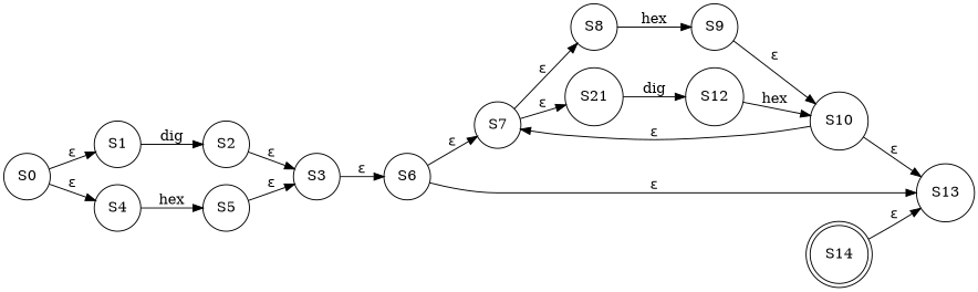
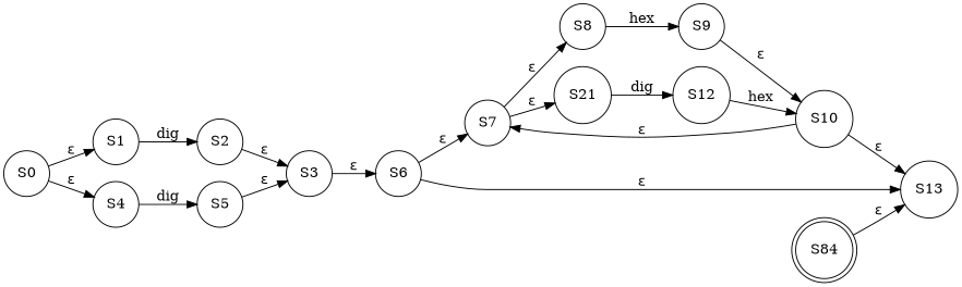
  digraph {
    forcelabels=true
    rankdir=LR
    node [shape=circle]
    S0
    S1
    S4
    S2
    S5
    S3
    S6
    S7
    S13
    S8
    n11 [label=S21]
    S9
    S12
    S10
-   S14 [shape=doublecircle]
+   S14 [shape=doublecircle label=S84]
    S0 -> S1 [label="ε"]
    S0 -> S4 [label="ε"]
    S1 -> S2 [label=dig]
-   S4 -> S5 [label=hex]
+   S4 -> S5 [label=dig]
    S2 -> S3 [label="ε"]
    S5 -> S3 [label="ε"]
    S3 -> S6 [label="ε"]
    S6 -> S7 [label="ε"]
    S6 -> S13 [label="ε"]
    S7 -> S8 [label="ε"]
    S7 -> n11 [label="ε"]
    S8 -> S9 [label=hex]
    n11 -> S12 [label=dig]
    S9 -> S10 [label="ε"]
    S12 -> S10 [label=hex]
    S10 -> S7 [label="ε"]
    S10 -> S13 [label="ε"]
    S14 -> S13 [label="ε"]
  }
